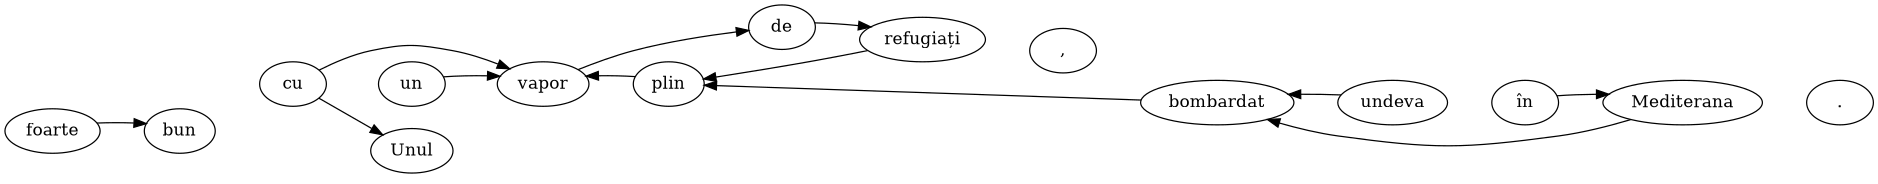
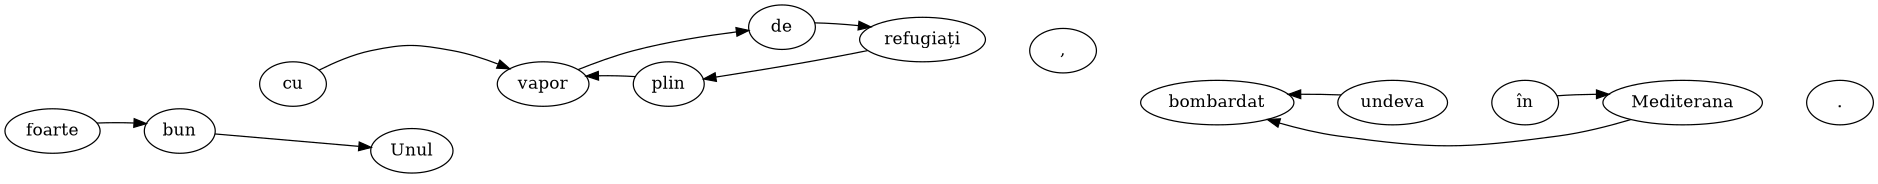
  digraph {
    rankdir=LR
    edge [style=invis]
    foarte
    bun
    cu
    Unul
-   un
    vapor
    plin
    de
    "refugiați"
    ","
    bombardat
    undeva
    "în"
    Mediterana
    "."
    subgraph sub_1 {
      foarte
      bun
      cu
      Unul
-     un
      vapor
      plin
      de
      "refugiați"
      ","
      bombardat
      undeva
      "în"
      Mediterana
      "."
    }
    foarte -> bun
    foarte -> bun [style=""]
    bun -> cu
-   cu -> Unul [style=""]
-   cu -> un
+   bun -> Unul [style=""]
    cu -> vapor [style=""]
    Unul -> foarte
-   un -> vapor
-   un -> vapor [style=""]
    vapor -> plin
    vapor -> de [style=""]
    plin -> vapor [style=""]
    plin -> de
    de -> "refugiați"
    de -> "refugiați" [style=""]
    "refugiați" -> plin [style=""]
    "refugiați" -> ","
    "," -> bombardat
-   bombardat -> plin [style=""]
    bombardat -> undeva
    undeva -> bombardat [style=""]
    undeva -> "în"
    "în" -> Mediterana
    "în" -> Mediterana [style=""]
    Mediterana -> bombardat [style=""]
    Mediterana -> "."
  }
